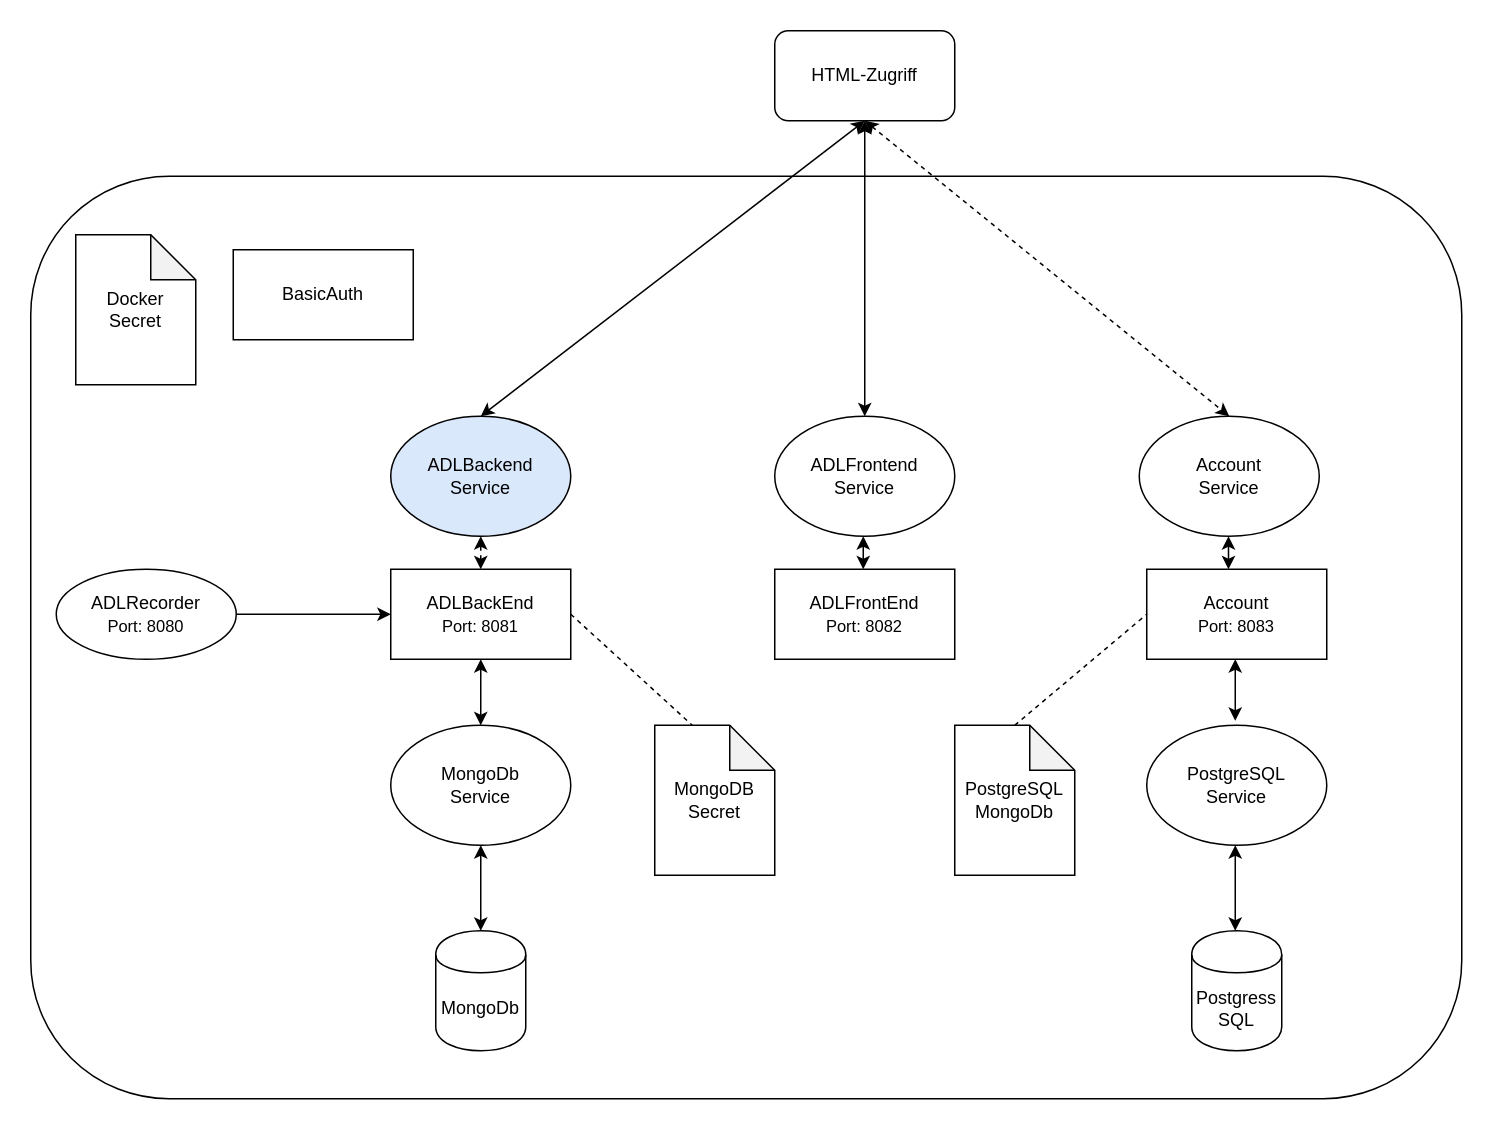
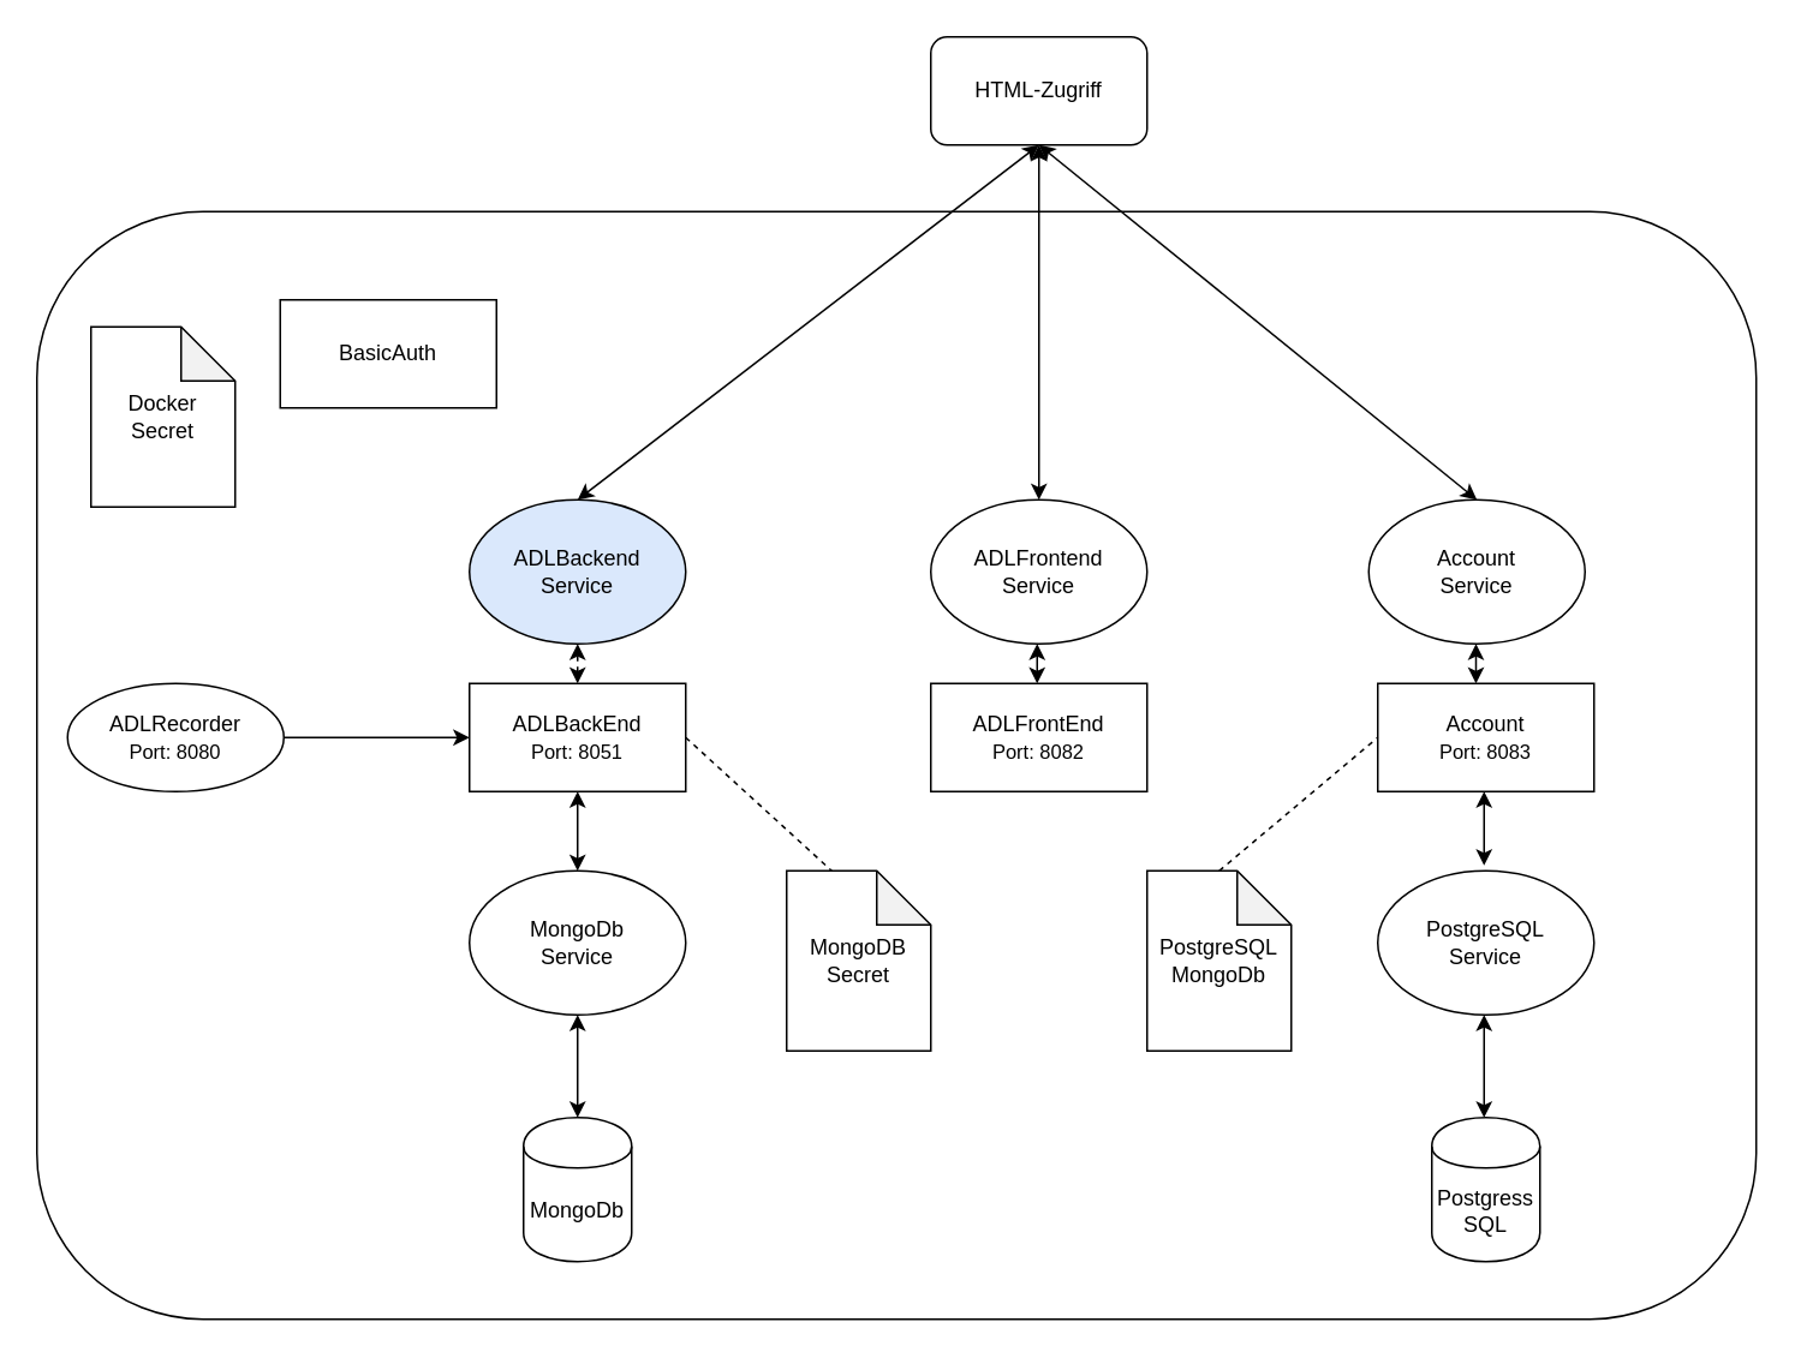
  <mxCell id="0" />
  <mxCell id="1" parent="0" />
  <mxCell id="2" value="" style="edgeStyle=orthogonalEdgeStyle;rounded=0;orthogonalLoop=1;jettySize=auto;html=1;fontSize=53;" parent="1" source="3" target="4" edge="1"><mxGeometry relative="1" as="geometry" /></mxCell>
  <mxCell id="3" value="ADLRecorder&lt;br&gt;&lt;font style=&quot;font-size: 11px&quot;&gt;Port: 8080&lt;/font&gt;" style="ellipse;whiteSpace=wrap;html=1;" parent="1" vertex="1"><mxGeometry x="37" y="379" width="120" height="60" as="geometry" /></mxCell>
- <mxCell id="4" value="ADLBackEnd&lt;br&gt;&lt;font style=&quot;font-size: 11px&quot;&gt;Port: 8081&lt;/font&gt;" style="rounded=0;whiteSpace=wrap;html=1;" parent="1" vertex="1"><mxGeometry x="260" y="379" width="120" height="60" as="geometry" /></mxCell>
+ <mxCell id="4" value="ADLBackEnd&lt;br&gt;&lt;font style=&quot;font-size: 11px&quot;&gt;Port: 8051&lt;/font&gt;" style="rounded=0;whiteSpace=wrap;html=1;" parent="1" vertex="1"><mxGeometry x="260" y="379" width="120" height="60" as="geometry" /></mxCell>
  <mxCell id="5" value="ADLFrontEnd&lt;br&gt;&lt;font style=&quot;font-size: 11px&quot;&gt;Port: 8082&lt;/font&gt;" style="rounded=0;whiteSpace=wrap;html=1;" parent="1" vertex="1"><mxGeometry x="516" y="379" width="120" height="60" as="geometry" /></mxCell>
  <mxCell id="6" value="Account&lt;br&gt;&lt;font style=&quot;font-size: 11px&quot;&gt;Port: 8083&lt;/font&gt;" style="rounded=0;whiteSpace=wrap;html=1;" parent="1" vertex="1"><mxGeometry x="764" y="379" width="120" height="60" as="geometry" /></mxCell>
  <mxCell id="7" value="MongoDb&lt;br&gt;" style="shape=cylinder;whiteSpace=wrap;html=1;boundedLbl=1;backgroundOutline=1;" parent="1" vertex="1"><mxGeometry x="290" y="620" width="60" height="80" as="geometry" /></mxCell>
  <mxCell id="8" value="Postgress&lt;br&gt;SQL" style="shape=cylinder;whiteSpace=wrap;html=1;boundedLbl=1;backgroundOutline=1;" parent="1" vertex="1"><mxGeometry x="794" y="620" width="60" height="80" as="geometry" /></mxCell>
  <mxCell id="9" value="MongoDb&lt;br&gt;Service" style="ellipse;whiteSpace=wrap;html=1;" vertex="1" parent="1"><mxGeometry x="260" y="483" width="120" height="80" as="geometry" /></mxCell>
  <mxCell id="10" value="ADLBackend&lt;br&gt;Service" style="ellipse;whiteSpace=wrap;html=1;fillColor=#dae8fc;" vertex="1" parent="1"><mxGeometry x="260" y="277" width="120" height="80" as="geometry" /></mxCell>
  <mxCell id="11" value="ADLFrontend&lt;br&gt;Service" style="ellipse;whiteSpace=wrap;html=1;" vertex="1" parent="1"><mxGeometry x="516" y="277" width="120" height="80" as="geometry" /></mxCell>
  <mxCell id="12" value="Account&lt;br&gt;Service" style="ellipse;whiteSpace=wrap;html=1;" vertex="1" parent="1"><mxGeometry x="759" y="277" width="120" height="80" as="geometry" /></mxCell>
  <mxCell id="13" value="PostgreSQL&lt;br&gt;Service" style="ellipse;whiteSpace=wrap;html=1;" vertex="1" parent="1"><mxGeometry x="764" y="483" width="120" height="80" as="geometry" /></mxCell>
  <mxCell id="14" value="MongoDB&lt;br&gt;Secret" style="shape=note;whiteSpace=wrap;html=1;backgroundOutline=1;darkOpacity=0.05;fillColor=none;" vertex="1" parent="1"><mxGeometry x="436" y="483" width="80" height="100" as="geometry" /></mxCell>
  <mxCell id="15" value="PostgreSQL&lt;br&gt;MongoDb" style="shape=note;whiteSpace=wrap;html=1;backgroundOutline=1;darkOpacity=0.05;fillColor=none;" vertex="1" parent="1"><mxGeometry x="636" y="483" width="80" height="100" as="geometry" /></mxCell>
- <mxCell id="16" value="Docker&lt;br&gt;Secret" style="shape=note;whiteSpace=wrap;html=1;backgroundOutline=1;darkOpacity=0.05;fillColor=none;" vertex="1" parent="1"><mxGeometry x="50" y="156" width="80" height="100" as="geometry" /></mxCell>
+ <mxCell id="16" value="Docker&lt;br&gt;Secret" style="shape=note;whiteSpace=wrap;html=1;backgroundOutline=1;darkOpacity=0.05;fillColor=none;" vertex="1" parent="1"><mxGeometry x="50" y="181" width="80" height="100" as="geometry" /></mxCell>
  <mxCell id="17" value="HTML-Zugriff" style="rounded=1;whiteSpace=wrap;html=1;fillColor=none;" vertex="1" parent="1"><mxGeometry x="516" y="20" width="120" height="60" as="geometry" /></mxCell>
  <mxCell id="18" value="" style="endArrow=classic;startArrow=classic;html=1;exitX=0.5;exitY=0;exitDx=0;exitDy=0;" edge="1" parent="1" source="7"><mxGeometry width="50" height="50" relative="1" as="geometry"><mxPoint x="270" y="613" as="sourcePoint" /><mxPoint x="320" y="563" as="targetPoint" /><Array as="points" /></mxGeometry></mxCell>
  <mxCell id="19" value="" style="endArrow=classic;startArrow=classic;html=1;exitX=0.5;exitY=0;exitDx=0;exitDy=0;" edge="1" parent="1" source="9"><mxGeometry width="50" height="50" relative="1" as="geometry"><mxPoint x="270" y="489" as="sourcePoint" /><mxPoint x="320" y="439" as="targetPoint" /></mxGeometry></mxCell>
  <mxCell id="20" value="" style="endArrow=none;dashed=1;html=1;entryX=0;entryY=0;entryDx=25;entryDy=0;entryPerimeter=0;" edge="1" parent="1" target="14"><mxGeometry width="50" height="50" relative="1" as="geometry"><mxPoint x="380" y="409" as="sourcePoint" /><mxPoint x="430" y="359" as="targetPoint" /></mxGeometry></mxCell>
  <mxCell id="21" value="" style="endArrow=none;dashed=1;html=1;exitX=0.5;exitY=0;exitDx=0;exitDy=0;exitPerimeter=0;" edge="1" parent="1" source="15"><mxGeometry width="50" height="50" relative="1" as="geometry"><mxPoint x="721" y="477" as="sourcePoint" /><mxPoint x="764" y="409" as="targetPoint" /></mxGeometry></mxCell>
  <mxCell id="22" value="" style="endArrow=classic;startArrow=classic;html=1;exitX=0.5;exitY=0;exitDx=0;exitDy=0;" edge="1" parent="1"><mxGeometry width="50" height="50" relative="1" as="geometry"><mxPoint x="823" y="620" as="sourcePoint" /><mxPoint x="823" y="563" as="targetPoint" /><Array as="points" /></mxGeometry></mxCell>
  <mxCell id="23" value="" style="endArrow=classic;startArrow=classic;html=1;exitX=0.5;exitY=0;exitDx=0;exitDy=0;" edge="1" parent="1"><mxGeometry width="50" height="50" relative="1" as="geometry"><mxPoint x="823" y="480" as="sourcePoint" /><mxPoint x="823" y="439" as="targetPoint" /><Array as="points" /></mxGeometry></mxCell>
  <mxCell id="24" value="" style="endArrow=classic;startArrow=classic;html=1;exitX=0.5;exitY=0;exitDx=0;exitDy=0;entryX=0.5;entryY=1;entryDx=0;entryDy=0;dashed=1;" edge="1" parent="1" source="4" target="10"><mxGeometry width="50" height="50" relative="1" as="geometry"><mxPoint x="182" y="339" as="sourcePoint" /><mxPoint x="182" y="295" as="targetPoint" /></mxGeometry></mxCell>
  <mxCell id="25" value="" style="endArrow=classic;startArrow=classic;html=1;exitX=0.5;exitY=0;exitDx=0;exitDy=0;entryX=0.5;entryY=1;entryDx=0;entryDy=0;" edge="1" parent="1"><mxGeometry width="50" height="50" relative="1" as="geometry"><mxPoint x="575" y="379" as="sourcePoint" /><mxPoint x="575" y="357" as="targetPoint" /></mxGeometry></mxCell>
  <mxCell id="26" value="" style="endArrow=classic;startArrow=classic;html=1;exitX=0.5;exitY=0;exitDx=0;exitDy=0;entryX=0.5;entryY=1;entryDx=0;entryDy=0;" edge="1" parent="1"><mxGeometry width="50" height="50" relative="1" as="geometry"><mxPoint x="818.5" y="379" as="sourcePoint" /><mxPoint x="818.5" y="357" as="targetPoint" /></mxGeometry></mxCell>
  <mxCell id="27" value="" style="endArrow=classic;startArrow=classic;html=1;entryX=0.5;entryY=1;entryDx=0;entryDy=0;" edge="1" parent="1" target="17"><mxGeometry width="50" height="50" relative="1" as="geometry"><mxPoint x="320" y="277" as="sourcePoint" /><mxPoint x="516" y="186" as="targetPoint" /></mxGeometry></mxCell>
- <mxCell id="28" value="" style="endArrow=classic;startArrow=classic;html=1;entryX=0.5;entryY=0;entryDx=0;entryDy=0;exitX=0.5;exitY=1;exitDx=0;exitDy=0;dashed=1;" edge="1" parent="1" source="17" target="12"><mxGeometry width="50" height="50" relative="1" as="geometry"><mxPoint x="636" y="186" as="sourcePoint" /><mxPoint x="832" y="95" as="targetPoint" /></mxGeometry></mxCell>
+ <mxCell id="28" value="" style="endArrow=classic;startArrow=classic;html=1;entryX=0.5;entryY=0;entryDx=0;entryDy=0;exitX=0.5;exitY=1;exitDx=0;exitDy=0;" edge="1" parent="1" source="17" target="12"><mxGeometry width="50" height="50" relative="1" as="geometry"><mxPoint x="636" y="186" as="sourcePoint" /><mxPoint x="832" y="95" as="targetPoint" /></mxGeometry></mxCell>
  <mxCell id="29" value="" style="endArrow=classic;startArrow=classic;html=1;exitX=0.5;exitY=0;exitDx=0;exitDy=0;entryX=0.5;entryY=1;entryDx=0;entryDy=0;" edge="1" parent="1" target="17"><mxGeometry width="50" height="50" relative="1" as="geometry"><mxPoint x="576" y="277" as="sourcePoint" /><mxPoint x="576" y="226" as="targetPoint" /></mxGeometry></mxCell>
  <mxCell id="30" value="BasicAuth" style="rounded=0;whiteSpace=wrap;html=1;fillColor=none;" vertex="1" parent="1"><mxGeometry x="155" y="166" width="120" height="60" as="geometry" /></mxCell>
  <mxCell id="31" value="" style="rounded=1;whiteSpace=wrap;html=1;fillColor=none;" vertex="1" parent="1"><mxGeometry x="20" y="117" width="954" height="615" as="geometry" /></mxCell>
